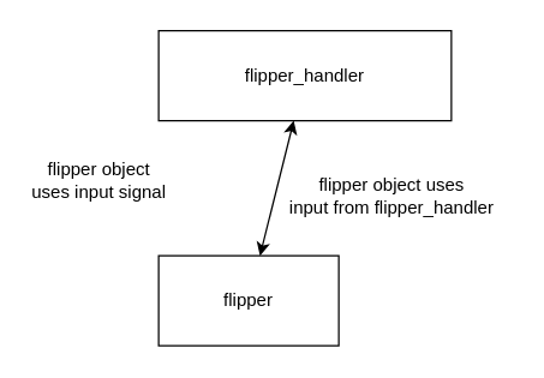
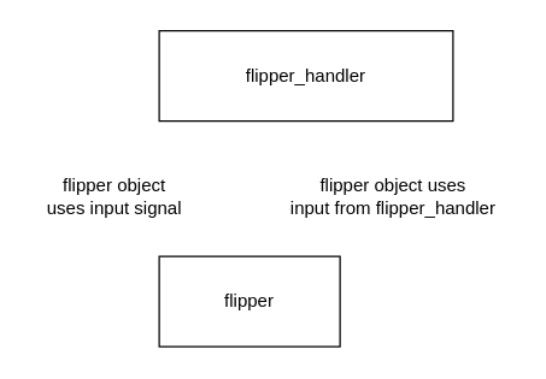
  <mxCell id="0" />
  <mxCell id="1" parent="0" />
- <mxCell id="2" value="" style="edgeStyle=none;html=1;startArrow=classic;startFill=1;" edge="1" parent="1" source="3" target="4"><mxGeometry relative="1" as="geometry" /></mxCell>
  <mxCell id="3" value="flipper_handler" style="rounded=0;whiteSpace=wrap;html=1;" vertex="1" parent="1"><mxGeometry x="105" y="20" width="195" height="60" as="geometry" /></mxCell>
  <mxCell id="4" value="flipper" style="rounded=0;whiteSpace=wrap;html=1;" vertex="1" parent="1"><mxGeometry x="105" y="170" width="120" height="60" as="geometry" /></mxCell>
  <mxCell id="5" value="flipper object uses &lt;br&gt;input from flipper_handler" style="text;html=1;align=center;verticalAlign=middle;resizable=0;points=[];autosize=1;strokeColor=none;fillColor=none;" vertex="1" parent="1"><mxGeometry x="180" y="110" width="160" height="40" as="geometry" /></mxCell>
- <mxCell id="6" value="flipper object&lt;br&gt;uses input signal" style="text;html=1;align=center;verticalAlign=middle;resizable=0;points=[];autosize=1;strokeColor=none;fillColor=none;" vertex="1" parent="1"><mxGeometry x="10" y="100" width="110" height="40" as="geometry" /></mxCell>
+ <mxCell id="6" value="flipper object&lt;br&gt;uses input signal" style="text;html=1;align=center;verticalAlign=middle;resizable=0;points=[];autosize=1;strokeColor=none;fillColor=none;" vertex="1" parent="1"><mxGeometry x="20" y="110" width="110" height="40" as="geometry" /></mxCell>
